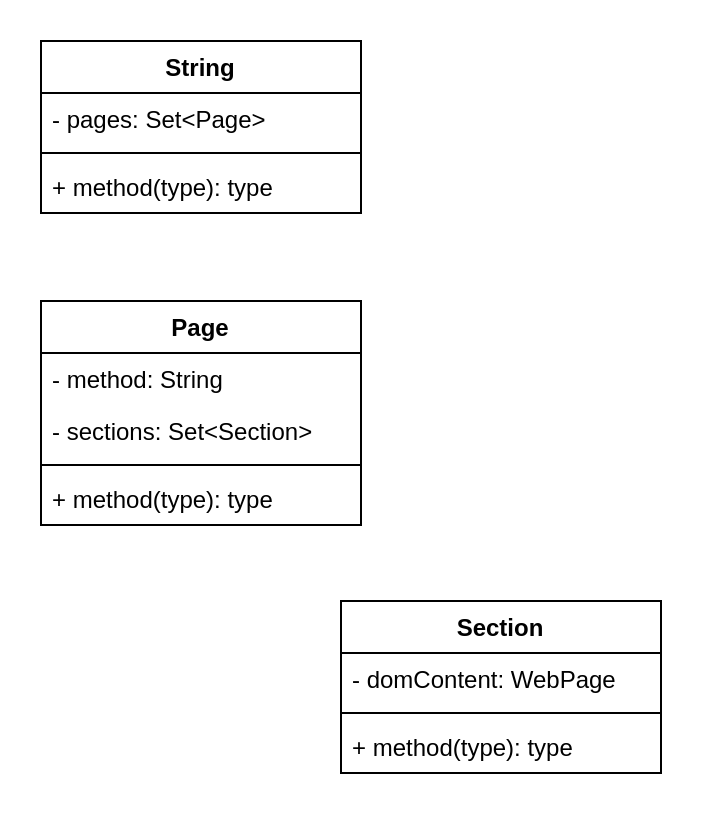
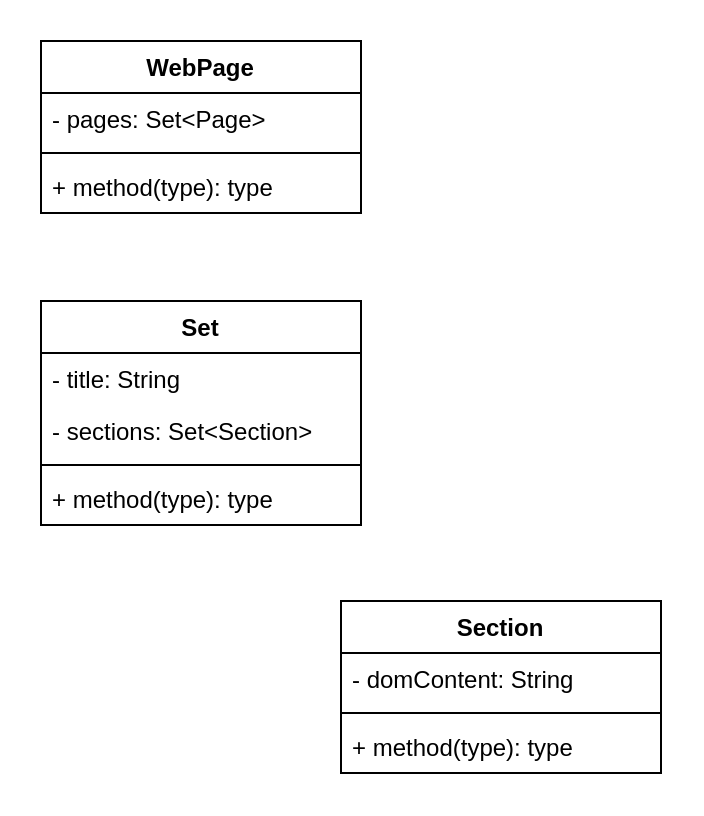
  <mxCell id="0" />
  <mxCell id="1" parent="0" />
- <mxCell id="2" value="String" style="swimlane;fontStyle=1;align=center;verticalAlign=top;childLayout=stackLayout;horizontal=1;startSize=26;horizontalStack=0;resizeParent=1;resizeParentMax=0;resizeLast=0;collapsible=1;marginBottom=0;" vertex="1" parent="1"><mxGeometry x="20" y="20" width="160" height="86" as="geometry" /></mxCell>
+ <mxCell id="2" value="WebPage" style="swimlane;fontStyle=1;align=center;verticalAlign=top;childLayout=stackLayout;horizontal=1;startSize=26;horizontalStack=0;resizeParent=1;resizeParentMax=0;resizeLast=0;collapsible=1;marginBottom=0;" vertex="1" parent="1"><mxGeometry x="20" y="20" width="160" height="86" as="geometry" /></mxCell>
  <mxCell id="3" value="- pages: Set&lt;Page&gt;" style="text;strokeColor=none;fillColor=none;align=left;verticalAlign=top;spacingLeft=4;spacingRight=4;overflow=hidden;rotatable=0;points=[[0,0.5],[1,0.5]];portConstraint=eastwest;" vertex="1" parent="2"><mxGeometry y="26" width="160" height="26" as="geometry" /></mxCell>
  <mxCell id="4" value="" style="line;strokeWidth=1;fillColor=none;align=left;verticalAlign=middle;spacingTop=-1;spacingLeft=3;spacingRight=3;rotatable=0;labelPosition=right;points=[];portConstraint=eastwest;" vertex="1" parent="2"><mxGeometry y="52" width="160" height="8" as="geometry" /></mxCell>
  <mxCell id="5" value="+ method(type): type" style="text;strokeColor=none;fillColor=none;align=left;verticalAlign=top;spacingLeft=4;spacingRight=4;overflow=hidden;rotatable=0;points=[[0,0.5],[1,0.5]];portConstraint=eastwest;" vertex="1" parent="2"><mxGeometry y="60" width="160" height="26" as="geometry" /></mxCell>
- <mxCell id="6" value="Page" style="swimlane;fontStyle=1;align=center;verticalAlign=top;childLayout=stackLayout;horizontal=1;startSize=26;horizontalStack=0;resizeParent=1;resizeParentMax=0;resizeLast=0;collapsible=1;marginBottom=0;" vertex="1" parent="1"><mxGeometry x="20" y="150" width="160" height="112" as="geometry" /></mxCell>
- <mxCell id="7" value="- method: String" style="text;strokeColor=none;fillColor=none;align=left;verticalAlign=top;spacingLeft=4;spacingRight=4;overflow=hidden;rotatable=0;points=[[0,0.5],[1,0.5]];portConstraint=eastwest;" vertex="1" parent="6"><mxGeometry y="26" width="160" height="26" as="geometry" /></mxCell>
+ <mxCell id="6" value="Set" style="swimlane;fontStyle=1;align=center;verticalAlign=top;childLayout=stackLayout;horizontal=1;startSize=26;horizontalStack=0;resizeParent=1;resizeParentMax=0;resizeLast=0;collapsible=1;marginBottom=0;" vertex="1" parent="1"><mxGeometry x="20" y="150" width="160" height="112" as="geometry" /></mxCell>
+ <mxCell id="7" value="- title: String" style="text;strokeColor=none;fillColor=none;align=left;verticalAlign=top;spacingLeft=4;spacingRight=4;overflow=hidden;rotatable=0;points=[[0,0.5],[1,0.5]];portConstraint=eastwest;" vertex="1" parent="6"><mxGeometry y="26" width="160" height="26" as="geometry" /></mxCell>
  <mxCell id="8" value="- sections: Set&lt;Section&gt;" style="text;strokeColor=none;fillColor=none;align=left;verticalAlign=top;spacingLeft=4;spacingRight=4;overflow=hidden;rotatable=0;points=[[0,0.5],[1,0.5]];portConstraint=eastwest;" vertex="1" parent="6"><mxGeometry y="52" width="160" height="26" as="geometry" /></mxCell>
  <mxCell id="9" value="" style="line;strokeWidth=1;fillColor=none;align=left;verticalAlign=middle;spacingTop=-1;spacingLeft=3;spacingRight=3;rotatable=0;labelPosition=right;points=[];portConstraint=eastwest;" vertex="1" parent="6"><mxGeometry y="78" width="160" height="8" as="geometry" /></mxCell>
  <mxCell id="10" value="+ method(type): type" style="text;strokeColor=none;fillColor=none;align=left;verticalAlign=top;spacingLeft=4;spacingRight=4;overflow=hidden;rotatable=0;points=[[0,0.5],[1,0.5]];portConstraint=eastwest;" vertex="1" parent="6"><mxGeometry y="86" width="160" height="26" as="geometry" /></mxCell>
  <mxCell id="11" value="Section" style="swimlane;fontStyle=1;align=center;verticalAlign=top;childLayout=stackLayout;horizontal=1;startSize=26;horizontalStack=0;resizeParent=1;resizeParentMax=0;resizeLast=0;collapsible=1;marginBottom=0;" vertex="1" parent="1"><mxGeometry x="170" y="300" width="160" height="86" as="geometry" /></mxCell>
- <mxCell id="12" value="- domContent: WebPage" style="text;strokeColor=none;fillColor=none;align=left;verticalAlign=top;spacingLeft=4;spacingRight=4;overflow=hidden;rotatable=0;points=[[0,0.5],[1,0.5]];portConstraint=eastwest;" vertex="1" parent="11"><mxGeometry y="26" width="160" height="26" as="geometry" /></mxCell>
+ <mxCell id="12" value="- domContent: String" style="text;strokeColor=none;fillColor=none;align=left;verticalAlign=top;spacingLeft=4;spacingRight=4;overflow=hidden;rotatable=0;points=[[0,0.5],[1,0.5]];portConstraint=eastwest;" vertex="1" parent="11"><mxGeometry y="26" width="160" height="26" as="geometry" /></mxCell>
  <mxCell id="13" value="" style="line;strokeWidth=1;fillColor=none;align=left;verticalAlign=middle;spacingTop=-1;spacingLeft=3;spacingRight=3;rotatable=0;labelPosition=right;points=[];portConstraint=eastwest;" vertex="1" parent="11"><mxGeometry y="52" width="160" height="8" as="geometry" /></mxCell>
  <mxCell id="14" value="+ method(type): type" style="text;strokeColor=none;fillColor=none;align=left;verticalAlign=top;spacingLeft=4;spacingRight=4;overflow=hidden;rotatable=0;points=[[0,0.5],[1,0.5]];portConstraint=eastwest;" vertex="1" parent="11"><mxGeometry y="60" width="160" height="26" as="geometry" /></mxCell>
